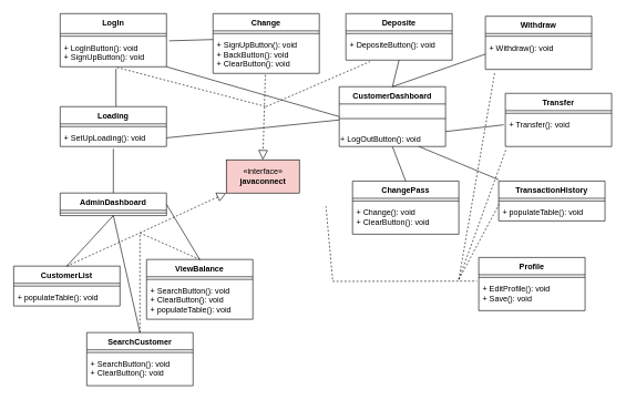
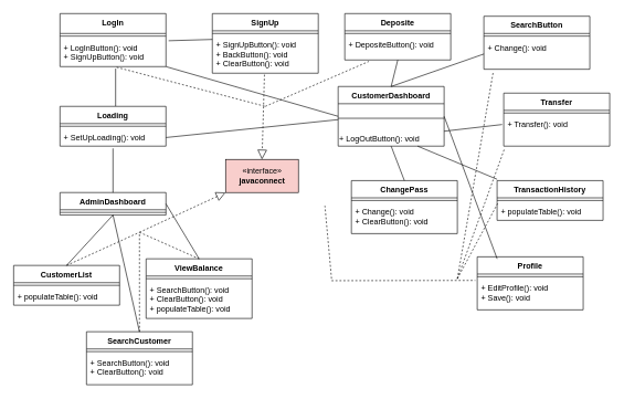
  <mxCell id="0" />
  <mxCell id="1" parent="0" />
  <mxCell id="2" value="LogIn" style="swimlane;fontStyle=1;align=center;verticalAlign=top;childLayout=stackLayout;horizontal=1;startSize=30;horizontalStack=0;resizeParent=1;resizeParentMax=0;resizeLast=0;collapsible=1;marginBottom=0;" parent="1" vertex="1"><mxGeometry x="90" width="160" height="80" as="geometry" y="20" /></mxCell>
  <mxCell id="3" value="" style="line;strokeWidth=1;fillColor=none;align=left;verticalAlign=middle;spacingTop=-1;spacingLeft=3;spacingRight=3;rotatable=0;labelPosition=right;points=[];portConstraint=eastwest;" parent="2" vertex="1"><mxGeometry y="30" width="160" height="8" as="geometry" /></mxCell>
  <mxCell id="4" value="+ LogInButton(): void&#10;+ SignUpButton(): void" style="text;strokeColor=none;fillColor=none;align=left;verticalAlign=top;spacingLeft=4;spacingRight=4;overflow=hidden;rotatable=0;points=[[0,0.5],[1,0.5]];portConstraint=eastwest;" parent="2" vertex="1"><mxGeometry y="38" width="160" height="42" as="geometry" /></mxCell>
- <mxCell id="5" value="Change" style="swimlane;fontStyle=1;align=center;verticalAlign=top;childLayout=stackLayout;horizontal=1;startSize=26;horizontalStack=0;resizeParent=1;resizeParentMax=0;resizeLast=0;collapsible=1;marginBottom=0;" parent="1" vertex="1"><mxGeometry x="320" width="160" height="90" as="geometry" y="20" /></mxCell>
+ <mxCell id="5" value="SignUp" style="swimlane;fontStyle=1;align=center;verticalAlign=top;childLayout=stackLayout;horizontal=1;startSize=26;horizontalStack=0;resizeParent=1;resizeParentMax=0;resizeLast=0;collapsible=1;marginBottom=0;" parent="1" vertex="1"><mxGeometry x="320" width="160" height="90" as="geometry" y="20" /></mxCell>
  <mxCell id="6" value="" style="line;strokeWidth=1;fillColor=none;align=left;verticalAlign=middle;spacingTop=-1;spacingLeft=3;spacingRight=3;rotatable=0;labelPosition=right;points=[];portConstraint=eastwest;" parent="5" vertex="1"><mxGeometry y="26" width="160" height="8" as="geometry" /></mxCell>
  <mxCell id="7" value="+ SignUpButton(): void&#10;+ BackButton(): void&#10;+ ClearButton(): void" style="text;strokeColor=none;fillColor=none;align=left;verticalAlign=top;spacingLeft=4;spacingRight=4;overflow=hidden;rotatable=0;points=[[0,0.5],[1,0.5]];portConstraint=eastwest;" parent="5" vertex="1"><mxGeometry y="34" width="160" height="56" as="geometry" /></mxCell>
  <mxCell id="8" value="" style="endArrow=none;html=1;exitX=1.025;exitY=0.071;exitDx=0;exitDy=0;exitPerimeter=0;" parent="1" source="4" edge="1"><mxGeometry width="50" height="50" relative="1" as="geometry"><mxPoint x="380" y="160" as="sourcePoint" /><mxPoint x="320" y="59" as="targetPoint" /></mxGeometry></mxCell>
  <mxCell id="9" value="" style="endArrow=none;html=1;" parent="1" edge="1"><mxGeometry width="50" height="50" relative="1" as="geometry"><mxPoint x="174" y="160" as="sourcePoint" /><mxPoint x="174" y="103" as="targetPoint" /></mxGeometry></mxCell>
  <mxCell id="10" value="Loading" style="swimlane;fontStyle=1;align=center;verticalAlign=top;childLayout=stackLayout;horizontal=1;startSize=26;horizontalStack=0;resizeParent=1;resizeParentMax=0;resizeLast=0;collapsible=1;marginBottom=0;" parent="1" vertex="1"><mxGeometry x="90" y="160" width="160" height="60" as="geometry" /></mxCell>
  <mxCell id="11" value="" style="line;strokeWidth=1;fillColor=none;align=left;verticalAlign=middle;spacingTop=-1;spacingLeft=3;spacingRight=3;rotatable=0;labelPosition=right;points=[];portConstraint=eastwest;" parent="10" vertex="1"><mxGeometry y="26" width="160" height="8" as="geometry" /></mxCell>
  <mxCell id="12" value="+ SetUpLoading(): void" style="text;strokeColor=none;fillColor=none;align=left;verticalAlign=top;spacingLeft=4;spacingRight=4;overflow=hidden;rotatable=0;points=[[0,0.5],[1,0.5]];portConstraint=eastwest;" parent="10" vertex="1"><mxGeometry y="34" width="160" height="26" as="geometry" /></mxCell>
  <mxCell id="13" value="AdminDashboard" style="swimlane;fontStyle=1;align=center;verticalAlign=top;childLayout=stackLayout;horizontal=1;startSize=26;horizontalStack=0;resizeParent=1;resizeParentMax=0;resizeLast=0;collapsible=1;marginBottom=0;" parent="1" vertex="1"><mxGeometry x="90" y="290" width="160" height="34" as="geometry" /></mxCell>
  <mxCell id="14" value="" style="line;strokeWidth=1;fillColor=none;align=left;verticalAlign=middle;spacingTop=-1;spacingLeft=3;spacingRight=3;rotatable=0;labelPosition=right;points=[];portConstraint=eastwest;" parent="13" vertex="1"><mxGeometry y="26" width="160" height="8" as="geometry" /></mxCell>
  <mxCell id="15" value="" style="endArrow=none;html=1;exitX=0.5;exitY=0;exitDx=0;exitDy=0;entryX=0.5;entryY=1.131;entryDx=0;entryDy=0;entryPerimeter=0;" parent="1" source="13" target="12" edge="1"><mxGeometry width="50" height="50" relative="1" as="geometry"><mxPoint x="380" y="260" as="sourcePoint" /><mxPoint x="170" y="230" as="targetPoint" /></mxGeometry></mxCell>
  <mxCell id="16" value="CustomerList" style="swimlane;fontStyle=1;align=center;verticalAlign=top;childLayout=stackLayout;horizontal=1;startSize=26;horizontalStack=0;resizeParent=1;resizeParentMax=0;resizeLast=0;collapsible=1;marginBottom=0;" parent="1" vertex="1"><mxGeometry x="20" y="400" width="160" height="60" as="geometry" /></mxCell>
  <mxCell id="17" value="" style="line;strokeWidth=1;fillColor=none;align=left;verticalAlign=middle;spacingTop=-1;spacingLeft=3;spacingRight=3;rotatable=0;labelPosition=right;points=[];portConstraint=eastwest;" parent="16" vertex="1"><mxGeometry y="26" width="160" height="8" as="geometry" /></mxCell>
  <mxCell id="18" value="+ populateTable(): void" style="text;strokeColor=none;fillColor=none;align=left;verticalAlign=top;spacingLeft=4;spacingRight=4;overflow=hidden;rotatable=0;points=[[0,0.5],[1,0.5]];portConstraint=eastwest;" parent="16" vertex="1"><mxGeometry y="34" width="160" height="26" as="geometry" /></mxCell>
  <mxCell id="19" value="SearchCustomer" style="swimlane;fontStyle=1;align=center;verticalAlign=top;childLayout=stackLayout;horizontal=1;startSize=26;horizontalStack=0;resizeParent=1;resizeParentMax=0;resizeLast=0;collapsible=1;marginBottom=0;" parent="1" vertex="1"><mxGeometry x="130" y="500" width="160" height="80" as="geometry" /></mxCell>
  <mxCell id="20" value="" style="line;strokeWidth=1;fillColor=none;align=left;verticalAlign=middle;spacingTop=-1;spacingLeft=3;spacingRight=3;rotatable=0;labelPosition=right;points=[];portConstraint=eastwest;" parent="19" vertex="1"><mxGeometry y="26" width="160" height="8" as="geometry" /></mxCell>
  <mxCell id="21" value="+ SearchButton(): void&#10;+ ClearButton(): void" style="text;strokeColor=none;fillColor=none;align=left;verticalAlign=top;spacingLeft=4;spacingRight=4;overflow=hidden;rotatable=0;points=[[0,0.5],[1,0.5]];portConstraint=eastwest;" parent="19" vertex="1"><mxGeometry y="34" width="160" height="46" as="geometry" /></mxCell>
  <mxCell id="22" value="ViewBalance" style="swimlane;fontStyle=1;align=center;verticalAlign=top;childLayout=stackLayout;horizontal=1;startSize=26;horizontalStack=0;resizeParent=1;resizeParentMax=0;resizeLast=0;collapsible=1;marginBottom=0;" parent="1" vertex="1"><mxGeometry x="220" y="390" width="160" height="90" as="geometry" /></mxCell>
  <mxCell id="23" value="" style="line;strokeWidth=1;fillColor=none;align=left;verticalAlign=middle;spacingTop=-1;spacingLeft=3;spacingRight=3;rotatable=0;labelPosition=right;points=[];portConstraint=eastwest;" parent="22" vertex="1"><mxGeometry y="26" width="160" height="8" as="geometry" /></mxCell>
  <mxCell id="24" value="+ SearchButton(): void&#10;+ ClearButton(): void&#10;+ populateTable(): void" style="text;strokeColor=none;fillColor=none;align=left;verticalAlign=top;spacingLeft=4;spacingRight=4;overflow=hidden;rotatable=0;points=[[0,0.5],[1,0.5]];portConstraint=eastwest;" parent="22" vertex="1"><mxGeometry y="34" width="160" height="56" as="geometry" /></mxCell>
  <mxCell id="25" value="" style="endArrow=none;html=1;exitX=1;exitY=0.5;exitDx=0;exitDy=0;entryX=0.5;entryY=0;entryDx=0;entryDy=0;" parent="1" source="13" target="22" edge="1"><mxGeometry width="50" height="50" relative="1" as="geometry"><mxPoint x="380" y="360" as="sourcePoint" /><mxPoint x="307" y="306" as="targetPoint" /></mxGeometry></mxCell>
  <mxCell id="26" value="" style="endArrow=none;html=1;exitX=0.5;exitY=0;exitDx=0;exitDy=0;entryX=0.5;entryY=1;entryDx=0;entryDy=0;" parent="1" source="16" target="13" edge="1"><mxGeometry width="50" height="50" relative="1" as="geometry"><mxPoint x="380" y="360" as="sourcePoint" /><mxPoint x="430" y="310" as="targetPoint" /></mxGeometry></mxCell>
  <mxCell id="27" value="" style="endArrow=none;html=1;exitX=0.5;exitY=1;exitDx=0;exitDy=0;entryX=0.5;entryY=0;entryDx=0;entryDy=0;" parent="1" source="13" target="19" edge="1"><mxGeometry width="50" height="50" relative="1" as="geometry"><mxPoint x="380" y="360" as="sourcePoint" /><mxPoint x="430" y="310" as="targetPoint" /></mxGeometry></mxCell>
  <mxCell id="28" value="CustomerDashboard" style="swimlane;fontStyle=1;align=center;verticalAlign=top;childLayout=stackLayout;horizontal=1;startSize=26;horizontalStack=0;resizeParent=1;resizeParentMax=0;resizeLast=0;collapsible=1;marginBottom=0;" parent="1" vertex="1"><mxGeometry x="510" y="130" width="160" height="90" as="geometry" /></mxCell>
  <mxCell id="29" value="" style="line;strokeWidth=1;fillColor=none;align=left;verticalAlign=middle;spacingTop=-1;spacingLeft=3;spacingRight=3;rotatable=0;labelPosition=right;points=[];portConstraint=eastwest;" parent="28" vertex="1"><mxGeometry y="26" width="160" height="44" as="geometry" /></mxCell>
  <mxCell id="30" value="+ LogOutButton(): void" style="text;html=1;align=left;verticalAlign=middle;resizable=0;points=[];autosize=1;" parent="28" vertex="1"><mxGeometry y="70" width="160" height="20" as="geometry" /></mxCell>
  <mxCell id="31" value="" style="endArrow=none;html=1;exitX=1;exitY=0.5;exitDx=0;exitDy=0;" parent="1" source="12" edge="1"><mxGeometry width="50" height="50" relative="1" as="geometry"><mxPoint x="380" y="330" as="sourcePoint" /><mxPoint x="510" y="180" as="targetPoint" /></mxGeometry></mxCell>
  <mxCell id="32" value="Deposite" style="swimlane;fontStyle=1;align=center;verticalAlign=top;childLayout=stackLayout;horizontal=1;startSize=26;horizontalStack=0;resizeParent=1;resizeParentMax=0;resizeLast=0;collapsible=1;marginBottom=0;" parent="1" vertex="1"><mxGeometry x="520" width="160" height="70" as="geometry" y="20" /></mxCell>
  <mxCell id="33" value="" style="line;strokeWidth=1;fillColor=none;align=left;verticalAlign=middle;spacingTop=-1;spacingLeft=3;spacingRight=3;rotatable=0;labelPosition=right;points=[];portConstraint=eastwest;" parent="32" vertex="1"><mxGeometry y="26" width="160" height="8" as="geometry" /></mxCell>
  <mxCell id="34" value="+ DepositeButton(): void" style="text;strokeColor=none;fillColor=none;align=left;verticalAlign=top;spacingLeft=4;spacingRight=4;overflow=hidden;rotatable=0;points=[[0,0.5],[1,0.5]];portConstraint=eastwest;" parent="32" vertex="1"><mxGeometry y="34" width="160" height="36" as="geometry" /></mxCell>
  <mxCell id="35" value="" style="endArrow=none;html=1;exitX=0.5;exitY=0;exitDx=0;exitDy=0;" parent="1" source="28" edge="1"><mxGeometry width="50" height="50" relative="1" as="geometry"><mxPoint x="380" y="330" as="sourcePoint" /><mxPoint x="600" y="90" as="targetPoint" /></mxGeometry></mxCell>
- <mxCell id="36" value="Withdraw&#10;" style="swimlane;fontStyle=1;align=center;verticalAlign=top;childLayout=stackLayout;horizontal=1;startSize=26;horizontalStack=0;resizeParent=1;resizeParentMax=0;resizeLast=0;collapsible=1;marginBottom=0;" parent="1" vertex="1"><mxGeometry x="730" y="24" width="160" height="80" as="geometry" /></mxCell>
+ <mxCell id="36" value="SearchButton&#10;" style="swimlane;fontStyle=1;align=center;verticalAlign=top;childLayout=stackLayout;horizontal=1;startSize=26;horizontalStack=0;resizeParent=1;resizeParentMax=0;resizeLast=0;collapsible=1;marginBottom=0;" parent="1" vertex="1"><mxGeometry x="730" y="24" width="160" height="80" as="geometry" /></mxCell>
  <mxCell id="37" value="" style="line;strokeWidth=1;fillColor=none;align=left;verticalAlign=middle;spacingTop=-1;spacingLeft=3;spacingRight=3;rotatable=0;labelPosition=right;points=[];portConstraint=eastwest;" parent="36" vertex="1"><mxGeometry y="26" width="160" height="8" as="geometry" /></mxCell>
- <mxCell id="38" value="+ Withdraw(): void" style="text;strokeColor=none;fillColor=none;align=left;verticalAlign=top;spacingLeft=4;spacingRight=4;overflow=hidden;rotatable=0;points=[[0,0.5],[1,0.5]];portConstraint=eastwest;" parent="36" vertex="1"><mxGeometry y="34" width="160" height="46" as="geometry" /></mxCell>
+ <mxCell id="38" value="+ Change(): void" style="text;strokeColor=none;fillColor=none;align=left;verticalAlign=top;spacingLeft=4;spacingRight=4;overflow=hidden;rotatable=0;points=[[0,0.5],[1,0.5]];portConstraint=eastwest;" parent="36" vertex="1"><mxGeometry y="34" width="160" height="46" as="geometry" /></mxCell>
  <mxCell id="39" value="" style="endArrow=none;html=1;entryX=0;entryY=0.5;entryDx=0;entryDy=0;exitX=0.5;exitY=0;exitDx=0;exitDy=0;" parent="1" source="28" target="38" edge="1"><mxGeometry width="50" height="50" relative="1" as="geometry"><mxPoint x="380" y="330" as="sourcePoint" /><mxPoint x="430" y="280" as="targetPoint" /></mxGeometry></mxCell>
  <mxCell id="40" value="Transfer" style="swimlane;fontStyle=1;align=center;verticalAlign=top;childLayout=stackLayout;horizontal=1;startSize=26;horizontalStack=0;resizeParent=1;resizeParentMax=0;resizeLast=0;collapsible=1;marginBottom=0;" parent="1" vertex="1"><mxGeometry x="760" y="140" width="160" height="80" as="geometry" /></mxCell>
  <mxCell id="41" value="" style="line;strokeWidth=1;fillColor=none;align=left;verticalAlign=middle;spacingTop=-1;spacingLeft=3;spacingRight=3;rotatable=0;labelPosition=right;points=[];portConstraint=eastwest;" parent="40" vertex="1"><mxGeometry y="26" width="160" height="8" as="geometry" /></mxCell>
  <mxCell id="42" value="+ Transfer(): void" style="text;strokeColor=none;fillColor=none;align=left;verticalAlign=top;spacingLeft=4;spacingRight=4;overflow=hidden;rotatable=0;points=[[0,0.5],[1,0.5]];portConstraint=eastwest;" parent="40" vertex="1"><mxGeometry y="34" width="160" height="46" as="geometry" /></mxCell>
  <mxCell id="43" value="" style="endArrow=none;html=1;entryX=-0.015;entryY=0.291;entryDx=0;entryDy=0;entryPerimeter=0;exitX=1;exitY=0.75;exitDx=0;exitDy=0;" parent="1" source="28" target="42" edge="1"><mxGeometry width="50" height="50" relative="1" as="geometry"><mxPoint x="380" y="330" as="sourcePoint" /><mxPoint x="430" y="280" as="targetPoint" /></mxGeometry></mxCell>
  <mxCell id="44" value="ChangePass" style="swimlane;fontStyle=1;align=center;verticalAlign=top;childLayout=stackLayout;horizontal=1;startSize=26;horizontalStack=0;resizeParent=1;resizeParentMax=0;resizeLast=0;collapsible=1;marginBottom=0;" parent="1" vertex="1"><mxGeometry x="530" y="272" width="160" height="80" as="geometry" /></mxCell>
  <mxCell id="45" value="" style="line;strokeWidth=1;fillColor=none;align=left;verticalAlign=middle;spacingTop=-1;spacingLeft=3;spacingRight=3;rotatable=0;labelPosition=right;points=[];portConstraint=eastwest;" parent="44" vertex="1"><mxGeometry y="26" width="160" height="8" as="geometry" /></mxCell>
  <mxCell id="46" value="+ Change(): void&#10;+ ClearButton(): void" style="text;strokeColor=none;fillColor=none;align=left;verticalAlign=top;spacingLeft=4;spacingRight=4;overflow=hidden;rotatable=0;points=[[0,0.5],[1,0.5]];portConstraint=eastwest;" parent="44" vertex="1"><mxGeometry y="34" width="160" height="46" as="geometry" /></mxCell>
  <mxCell id="47" value="" style="endArrow=none;html=1;entryX=0.5;entryY=1;entryDx=0;entryDy=0;exitX=0.5;exitY=0;exitDx=0;exitDy=0;" parent="1" source="44" target="28" edge="1"><mxGeometry width="50" height="50" relative="1" as="geometry"><mxPoint x="380" y="330" as="sourcePoint" /><mxPoint x="430" y="280" as="targetPoint" /></mxGeometry></mxCell>
  <mxCell id="48" value="" style="endArrow=none;html=1;entryX=0;entryY=0.5;entryDx=0;entryDy=0;" parent="1" target="28" edge="1"><mxGeometry width="50" height="50" relative="1" as="geometry"><mxPoint x="250" y="100" as="sourcePoint" /><mxPoint x="470" y="180" as="targetPoint" /></mxGeometry></mxCell>
  <mxCell id="49" value="TransactionHistory" style="swimlane;fontStyle=1;align=center;verticalAlign=top;childLayout=stackLayout;horizontal=1;startSize=26;horizontalStack=0;resizeParent=1;resizeParentMax=0;resizeLast=0;collapsible=1;marginBottom=0;" parent="1" vertex="1"><mxGeometry x="750" y="272" width="160" height="60" as="geometry" /></mxCell>
  <mxCell id="50" value="" style="line;strokeWidth=1;fillColor=none;align=left;verticalAlign=middle;spacingTop=-1;spacingLeft=3;spacingRight=3;rotatable=0;labelPosition=right;points=[];portConstraint=eastwest;" parent="49" vertex="1"><mxGeometry y="26" width="160" height="8" as="geometry" /></mxCell>
  <mxCell id="51" value="+ populateTable(): void" style="text;strokeColor=none;fillColor=none;align=left;verticalAlign=top;spacingLeft=4;spacingRight=4;overflow=hidden;rotatable=0;points=[[0,0.5],[1,0.5]];portConstraint=eastwest;" parent="49" vertex="1"><mxGeometry y="34" width="160" height="26" as="geometry" /></mxCell>
  <mxCell id="52" value="" style="endArrow=none;html=1;" parent="1" edge="1"><mxGeometry width="50" height="50" relative="1" as="geometry"><mxPoint x="630" y="220" as="sourcePoint" /><mxPoint x="750" y="270" as="targetPoint" /></mxGeometry></mxCell>
  <mxCell id="53" value="«interface»&lt;br&gt;&lt;b&gt;javaconnect&lt;/b&gt;" style="html=1;fillColor=#f8cecc;" parent="1" vertex="1"><mxGeometry x="340" y="240" width="110" height="50" as="geometry" /></mxCell>
  <mxCell id="54" value="Profile" style="swimlane;fontStyle=1;align=center;verticalAlign=top;childLayout=stackLayout;horizontal=1;startSize=26;horizontalStack=0;resizeParent=1;resizeParentMax=0;resizeLast=0;collapsible=1;marginBottom=0;" parent="1" vertex="1"><mxGeometry x="720" y="387" width="160" height="80" as="geometry" /></mxCell>
  <mxCell id="55" value="" style="line;strokeWidth=1;fillColor=none;align=left;verticalAlign=middle;spacingTop=-1;spacingLeft=3;spacingRight=3;rotatable=0;labelPosition=right;points=[];portConstraint=eastwest;" parent="54" vertex="1"><mxGeometry y="26" width="160" height="8" as="geometry" /></mxCell>
  <mxCell id="56" value="+ EditProfile(): void&#10;+ Save(): void" style="text;strokeColor=none;fillColor=none;align=left;verticalAlign=top;spacingLeft=4;spacingRight=4;overflow=hidden;rotatable=0;points=[[0,0.5],[1,0.5]];portConstraint=eastwest;" parent="54" vertex="1"><mxGeometry y="34" width="160" height="46" as="geometry" /></mxCell>
+ <mxCell id="57" value="" style="endArrow=none;html=1;entryX=0.188;entryY=0.038;entryDx=0;entryDy=0;entryPerimeter=0;exitX=1;exitY=0.5;exitDx=0;exitDy=0;" parent="1" source="28" target="54" edge="1"><mxGeometry width="50" height="50" relative="1" as="geometry"><mxPoint x="400" y="330" as="sourcePoint" /><mxPoint x="450" y="280" as="targetPoint" /></mxGeometry></mxCell>
  <mxCell id="58" value="" style="endArrow=block;dashed=1;endFill=0;endSize=12;html=1;entryX=0;entryY=1;entryDx=0;entryDy=0;" parent="1" target="53" edge="1"><mxGeometry width="160" relative="1" as="geometry"><mxPoint x="210" y="350" as="sourcePoint" /><mxPoint x="500" y="310" as="targetPoint" /></mxGeometry></mxCell>
  <mxCell id="59" value="" style="endArrow=none;dashed=1;html=1;exitX=0.5;exitY=0;exitDx=0;exitDy=0;" parent="1" source="16" edge="1"><mxGeometry width="50" height="50" relative="1" as="geometry"><mxPoint x="610" y="350" as="sourcePoint" /><mxPoint x="210" y="350" as="targetPoint" /></mxGeometry></mxCell>
  <mxCell id="60" value="" style="endArrow=none;dashed=1;html=1;exitX=0.5;exitY=0;exitDx=0;exitDy=0;" parent="1" source="19" edge="1"><mxGeometry width="50" height="50" relative="1" as="geometry"><mxPoint x="610" y="350" as="sourcePoint" /><mxPoint x="210" y="350" as="targetPoint" /></mxGeometry></mxCell>
  <mxCell id="61" value="" style="endArrow=none;dashed=1;html=1;entryX=0.5;entryY=0;entryDx=0;entryDy=0;" parent="1" target="22" edge="1"><mxGeometry width="50" height="50" relative="1" as="geometry"><mxPoint x="210" y="350" as="sourcePoint" /><mxPoint x="660" y="300" as="targetPoint" /></mxGeometry></mxCell>
  <mxCell id="62" value="" style="endArrow=block;dashed=1;endFill=0;endSize=12;html=1;exitX=0.492;exitY=1.039;exitDx=0;exitDy=0;exitPerimeter=0;entryX=0.5;entryY=0;entryDx=0;entryDy=0;" parent="1" source="7" target="53" edge="1"><mxGeometry width="160" relative="1" as="geometry"><mxPoint x="550" y="330" as="sourcePoint" /><mxPoint x="710" y="330" as="targetPoint" /></mxGeometry></mxCell>
  <mxCell id="63" value="" style="endArrow=none;dashed=1;html=1;exitX=0.535;exitY=1.024;exitDx=0;exitDy=0;exitPerimeter=0;" parent="1" source="4" edge="1"><mxGeometry width="50" height="50" relative="1" as="geometry"><mxPoint x="610" y="350" as="sourcePoint" /><mxPoint x="400" y="160" as="targetPoint" /></mxGeometry></mxCell>
  <mxCell id="64" value="" style="endArrow=none;dashed=1;html=1;entryX=-0.018;entryY=0.035;entryDx=0;entryDy=0;entryPerimeter=0;" parent="1" target="56" edge="1"><mxGeometry width="50" height="50" relative="1" as="geometry"><mxPoint x="500" y="423" as="sourcePoint" /><mxPoint x="660" y="300" as="targetPoint" /></mxGeometry></mxCell>
  <mxCell id="65" value="" style="endArrow=none;dashed=1;html=1;" parent="1" edge="1"><mxGeometry width="50" height="50" relative="1" as="geometry"><mxPoint x="500" y="420" as="sourcePoint" /><mxPoint x="490" y="310" as="targetPoint" /></mxGeometry></mxCell>
  <mxCell id="66" value="" style="endArrow=none;dashed=1;html=1;entryX=0.227;entryY=1.061;entryDx=0;entryDy=0;entryPerimeter=0;" parent="1" target="34" edge="1"><mxGeometry width="50" height="50" relative="1" as="geometry"><mxPoint x="400" y="160" as="sourcePoint" /><mxPoint x="660" y="300" as="targetPoint" /></mxGeometry></mxCell>
  <mxCell id="67" value="" style="endArrow=none;dashed=1;html=1;entryX=0.005;entryY=0.023;entryDx=0;entryDy=0;entryPerimeter=0;" parent="1" target="51" edge="1"><mxGeometry width="50" height="50" relative="1" as="geometry"><mxPoint x="690" y="420" as="sourcePoint" /><mxPoint x="660" y="300" as="targetPoint" /></mxGeometry></mxCell>
  <mxCell id="68" value="" style="endArrow=none;dashed=1;html=1;entryX=0.01;entryY=1.057;entryDx=0;entryDy=0;entryPerimeter=0;" parent="1" target="42" edge="1"><mxGeometry width="50" height="50" relative="1" as="geometry"><mxPoint x="690" y="420" as="sourcePoint" /><mxPoint x="660" y="300" as="targetPoint" /></mxGeometry></mxCell>
  <mxCell id="69" value="" style="endArrow=none;dashed=1;html=1;entryX=0.09;entryY=1.057;entryDx=0;entryDy=0;entryPerimeter=0;" parent="1" target="38" edge="1"><mxGeometry width="50" height="50" relative="1" as="geometry"><mxPoint x="690" y="420" as="sourcePoint" /><mxPoint x="660" y="300" as="targetPoint" /></mxGeometry></mxCell>
